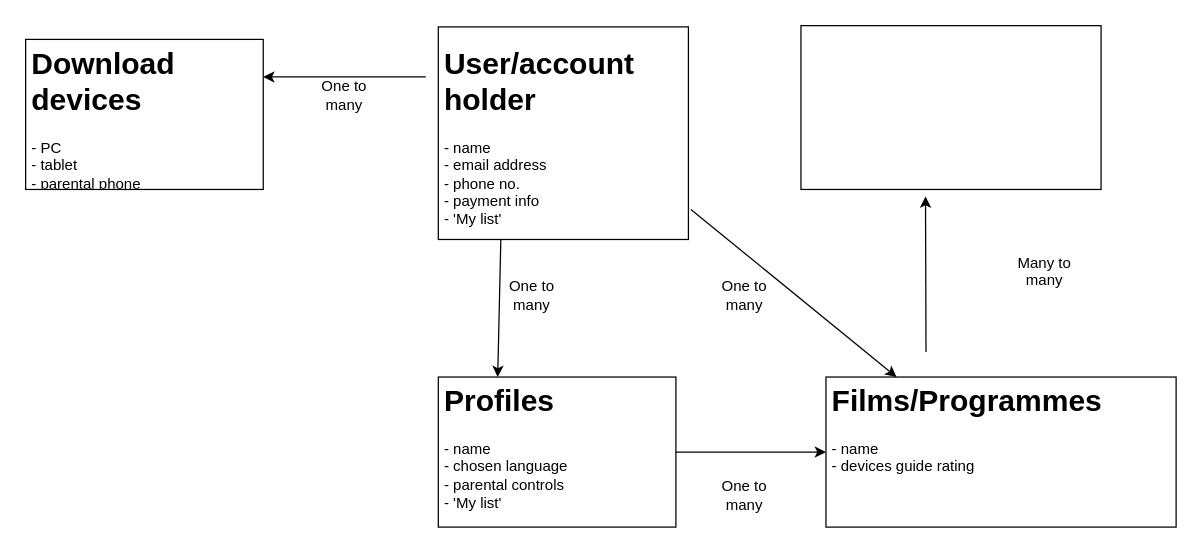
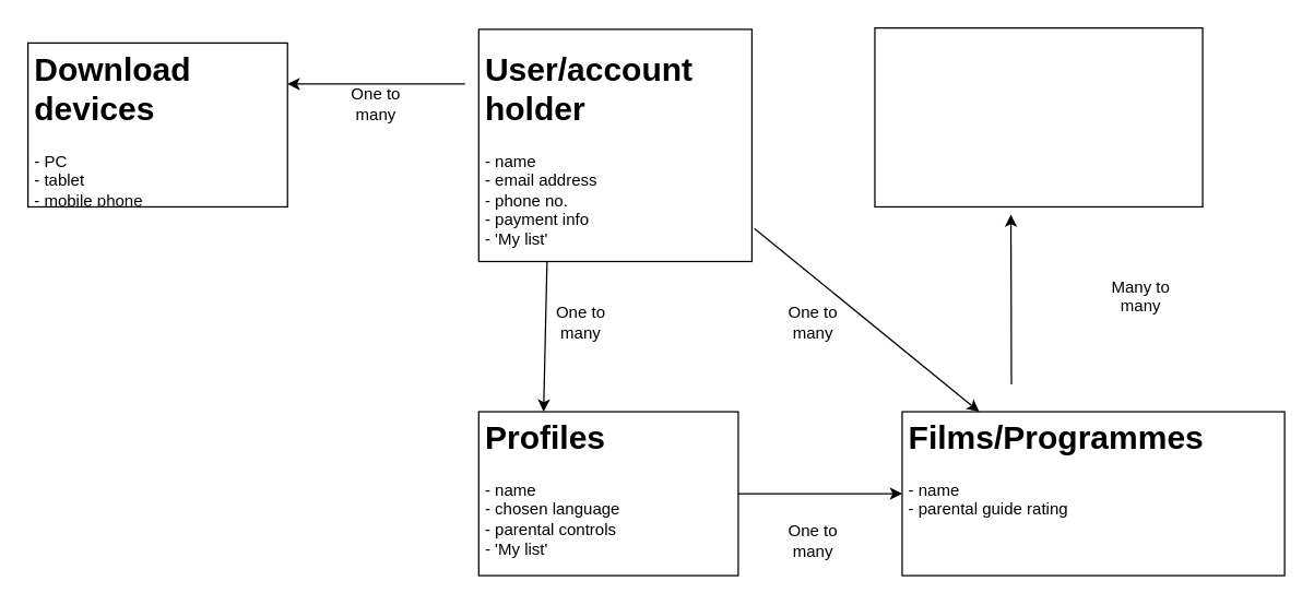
  <mxCell id="0" />
  <mxCell id="1" parent="0" />
  <mxCell id="2" value="" style="rounded=0;whiteSpace=wrap;html=1;" vertex="1" parent="1"><mxGeometry x="660" y="301" width="280" height="120" as="geometry" /></mxCell>
  <mxCell id="3" value="" style="rounded=0;whiteSpace=wrap;html=1;" vertex="1" parent="1"><mxGeometry x="640" y="20" width="240" height="131" as="geometry" /></mxCell>
  <mxCell id="4" value="" style="rounded=0;whiteSpace=wrap;html=1;" vertex="1" parent="1"><mxGeometry x="20" y="31" width="190" height="120" as="geometry" /></mxCell>
  <mxCell id="5" value="" style="rounded=0;whiteSpace=wrap;html=1;" vertex="1" parent="1"><mxGeometry x="350" y="301" width="190" height="120" as="geometry" /></mxCell>
  <mxCell id="6" value="" style="rounded=0;whiteSpace=wrap;html=1;" vertex="1" parent="1"><mxGeometry x="350" width="200" height="170" as="geometry" y="21" /></mxCell>
  <mxCell id="7" value="&lt;h1&gt;User/account holder&lt;/h1&gt;&lt;p&gt;- name&lt;br&gt;- email address&lt;br&gt;- phone no.&lt;br&gt;- payment info&lt;br&gt;- 'My list'&lt;/p&gt;" style="text;html=1;strokeColor=none;fillColor=none;spacing=5;spacingTop=-20;whiteSpace=wrap;overflow=hidden;rounded=0;" vertex="1" parent="1"><mxGeometry x="350" y="31" width="200" height="160" as="geometry" /></mxCell>
  <mxCell id="8" value="&lt;h1&gt;Profiles&lt;/h1&gt;&lt;p&gt;- name&lt;br&gt;- chosen language&lt;br&gt;- parental controls&lt;br&gt;- 'My list'&lt;/p&gt;" style="text;html=1;strokeColor=none;fillColor=none;spacing=5;spacingTop=-20;whiteSpace=wrap;overflow=hidden;rounded=0;" vertex="1" parent="1"><mxGeometry x="350" y="301" width="190" height="120" as="geometry" /></mxCell>
  <mxCell id="9" value="" style="endArrow=classic;html=1;entryX=0.25;entryY=0;entryDx=0;entryDy=0;exitX=0.25;exitY=1;exitDx=0;exitDy=0;" edge="1" parent="1" source="7" target="8"><mxGeometry width="50" height="50" relative="1" as="geometry"><mxPoint x="420" y="291" as="sourcePoint" /><mxPoint x="400" y="251" as="targetPoint" /></mxGeometry></mxCell>
  <mxCell id="10" value="One to many" style="text;html=1;strokeColor=none;fillColor=none;align=center;verticalAlign=middle;whiteSpace=wrap;rounded=0;" vertex="1" parent="1"><mxGeometry x="390" y="211" width="70" height="50" as="geometry" /></mxCell>
  <mxCell id="11" value="" style="endArrow=classic;html=1;" edge="1" parent="1"><mxGeometry width="50" height="50" relative="1" as="geometry"><mxPoint x="340" y="61" as="sourcePoint" /><mxPoint x="210" y="61" as="targetPoint" /></mxGeometry></mxCell>
- <mxCell id="12" value="&lt;h1&gt;&lt;span&gt;Download devices&amp;nbsp;&lt;/span&gt;&lt;br&gt;&lt;/h1&gt;&lt;div&gt;&lt;span&gt;- PC&lt;br&gt;- tablet&lt;/span&gt;&lt;/div&gt;&lt;div&gt;&lt;span&gt;- parental phone&lt;/span&gt;&lt;/div&gt;" style="text;html=1;strokeColor=none;fillColor=none;spacing=5;spacingTop=-20;whiteSpace=wrap;overflow=hidden;rounded=0;" vertex="1" parent="1"><mxGeometry x="20" y="31" width="190" height="120" as="geometry" /></mxCell>
+ <mxCell id="12" value="&lt;h1&gt;&lt;span&gt;Download devices&amp;nbsp;&lt;/span&gt;&lt;br&gt;&lt;/h1&gt;&lt;div&gt;&lt;span&gt;- PC&lt;br&gt;- tablet&lt;/span&gt;&lt;/div&gt;&lt;div&gt;&lt;span&gt;- mobile phone&lt;/span&gt;&lt;/div&gt;" style="text;html=1;strokeColor=none;fillColor=none;spacing=5;spacingTop=-20;whiteSpace=wrap;overflow=hidden;rounded=0;" vertex="1" parent="1"><mxGeometry x="20" y="31" width="190" height="120" as="geometry" /></mxCell>
  <mxCell id="13" value="One to many" style="text;html=1;strokeColor=none;fillColor=none;align=center;verticalAlign=middle;whiteSpace=wrap;rounded=0;" vertex="1" parent="1"><mxGeometry x="240" y="41" width="70" height="70" as="geometry" /></mxCell>
- <mxCell id="14" value="&lt;h1&gt;Films/Programmes&lt;/h1&gt;&lt;p&gt;- name&lt;br&gt;- devices guide rating&lt;/p&gt;" style="text;html=1;strokeColor=none;fillColor=none;spacing=5;spacingTop=-20;whiteSpace=wrap;overflow=hidden;rounded=0;" vertex="1" parent="1"><mxGeometry x="660" y="301" width="260" height="120" as="geometry" /></mxCell>
+ <mxCell id="14" value="&lt;h1&gt;Films/Programmes&lt;/h1&gt;&lt;p&gt;- name&lt;br&gt;- parental guide rating&lt;/p&gt;" style="text;html=1;strokeColor=none;fillColor=none;spacing=5;spacingTop=-20;whiteSpace=wrap;overflow=hidden;rounded=0;" vertex="1" parent="1"><mxGeometry x="660" y="301" width="260" height="120" as="geometry" /></mxCell>
  <mxCell id="15" value="" style="endArrow=classic;html=1;entryX=0.415;entryY=1.043;entryDx=0;entryDy=0;entryPerimeter=0;" edge="1" parent="1" target="3"><mxGeometry width="50" height="50" relative="1" as="geometry"><mxPoint x="740" y="281" as="sourcePoint" /><mxPoint x="790" y="231" as="targetPoint" /></mxGeometry></mxCell>
  <mxCell id="16" value="Many to many&lt;br&gt;&lt;br&gt;" style="text;html=1;strokeColor=none;fillColor=none;align=center;verticalAlign=middle;whiteSpace=wrap;rounded=0;" vertex="1" parent="1"><mxGeometry x="800" y="198.5" width="70" height="50" as="geometry" /></mxCell>
  <mxCell id="17" value="" style="endArrow=classic;html=1;exitX=1.01;exitY=0.85;exitDx=0;exitDy=0;exitPerimeter=0;" edge="1" parent="1" source="7" target="14"><mxGeometry width="50" height="50" relative="1" as="geometry"><mxPoint x="650" y="301" as="sourcePoint" /><mxPoint x="700" y="271" as="targetPoint" /></mxGeometry></mxCell>
  <mxCell id="18" value="" style="endArrow=classic;html=1;entryX=0;entryY=0.5;entryDx=0;entryDy=0;" edge="1" parent="1" source="8" target="14"><mxGeometry width="50" height="50" relative="1" as="geometry"><mxPoint x="640" y="332" as="sourcePoint" /><mxPoint y="321" as="targetPoint" x="570" /></mxGeometry></mxCell>
  <mxCell id="19" value="One to many" style="text;html=1;strokeColor=none;fillColor=none;align=center;verticalAlign=middle;whiteSpace=wrap;rounded=0;" vertex="1" parent="1"><mxGeometry x="560" y="371" width="70" height="50" as="geometry" /></mxCell>
  <mxCell id="20" value="One to many" style="text;html=1;strokeColor=none;fillColor=none;align=center;verticalAlign=middle;whiteSpace=wrap;rounded=0;" vertex="1" parent="1"><mxGeometry x="560" y="211" width="70" height="50" as="geometry" /></mxCell>
